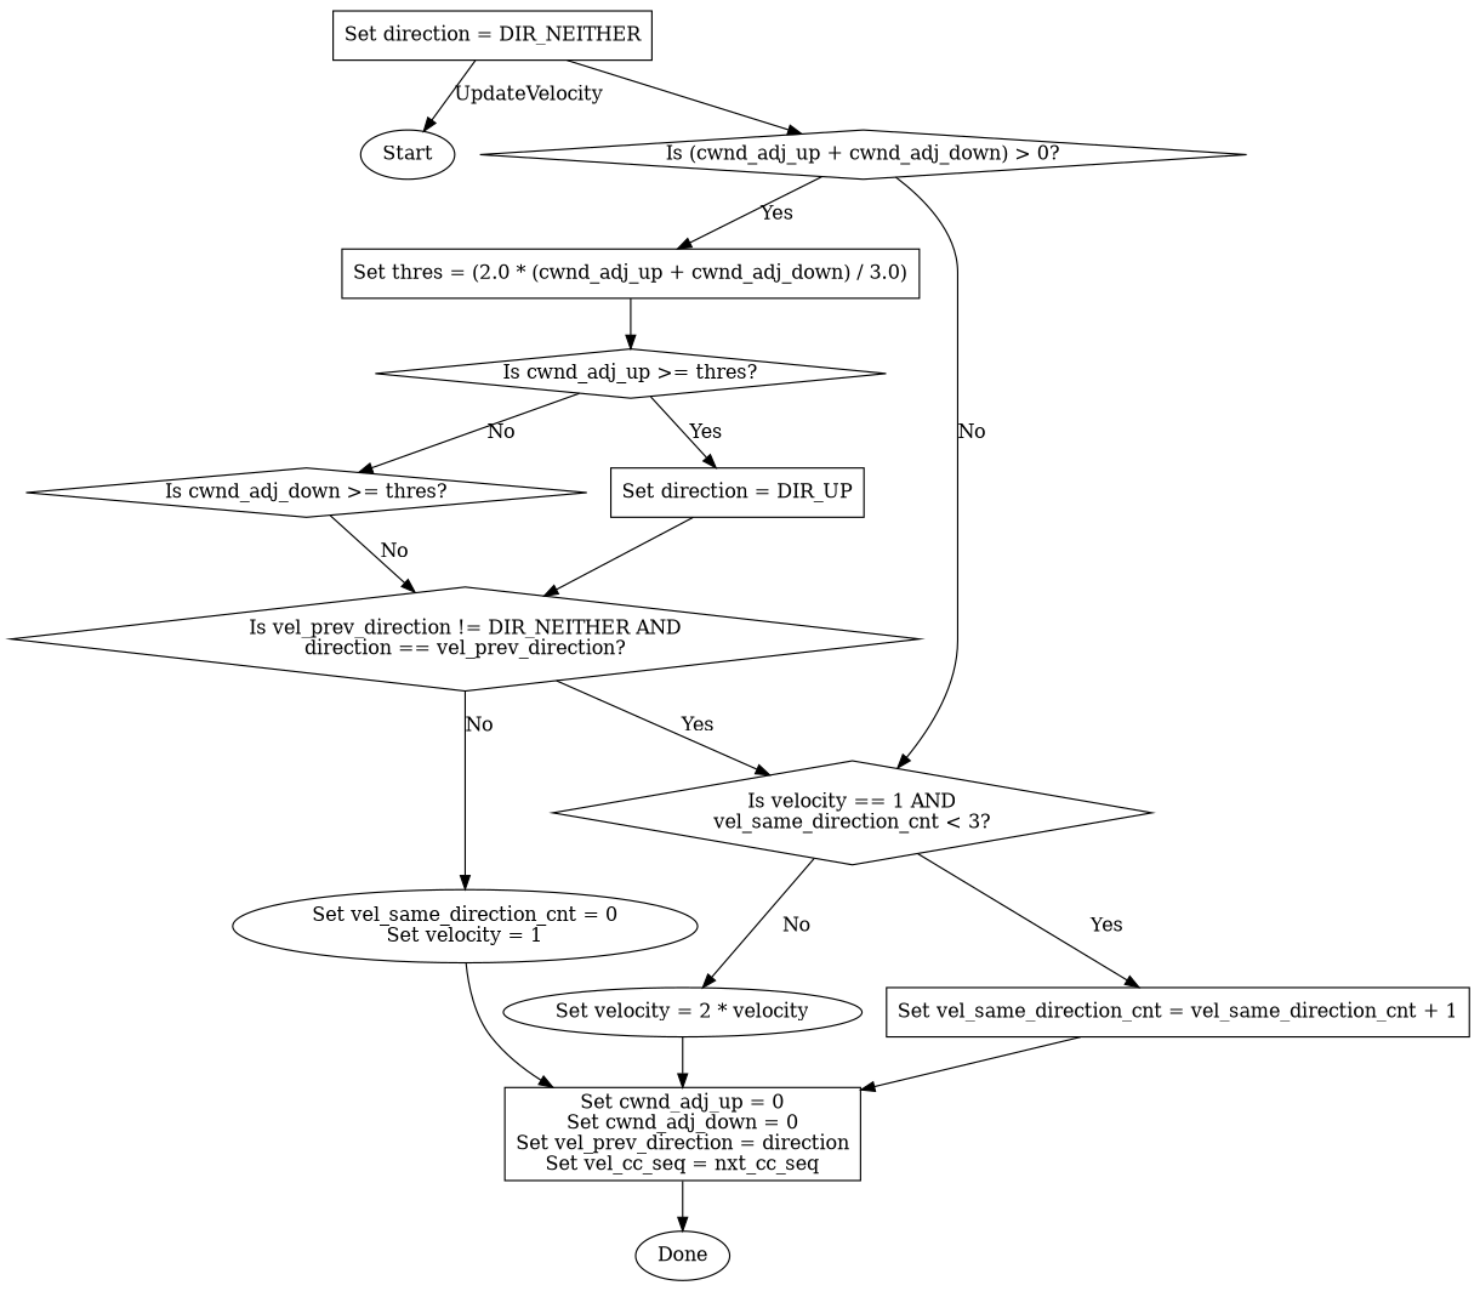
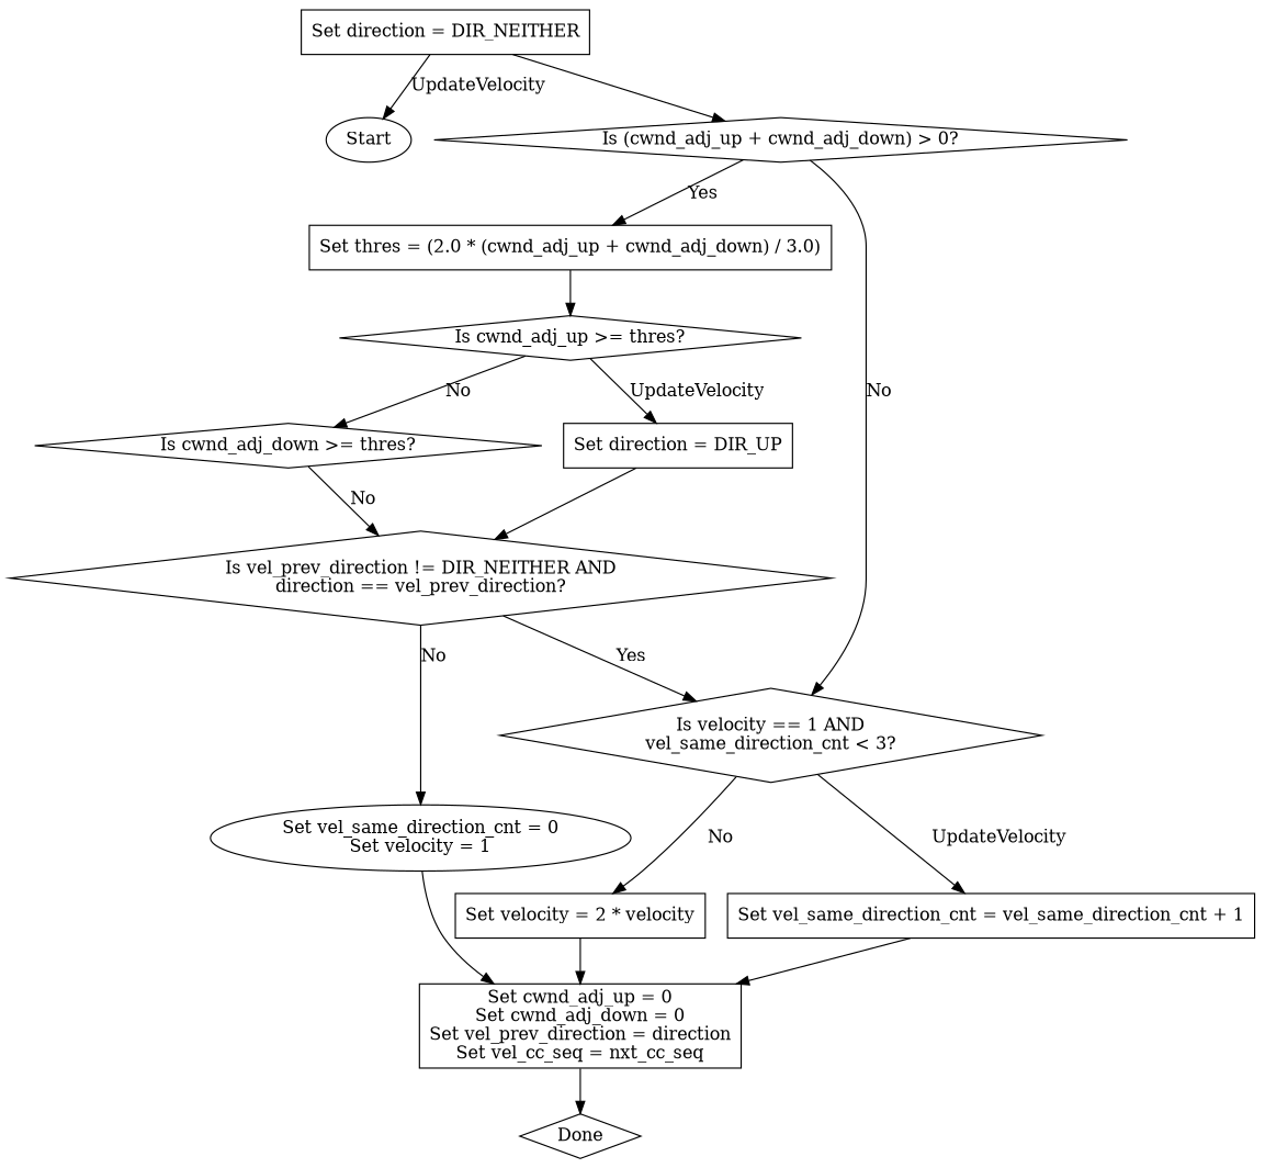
  digraph {
    node [shape=box]
    n1 [label=Start shape=ellipse]
    n2 [label="Set direction = DIR_NEITHER"]
    n3 [label="Is (cwnd_adj_up + cwnd_adj_down) > 0?" shape=diamond]
-   n4 [label=Done shape=ellipse]
+   n4 [label=Done shape=diamond]
    n5 [label="Set thres = (2.0 * (cwnd_adj_up + cwnd_adj_down) / 3.0)"]
    n6 [label="Is velocity == 1 AND\nvel_same_direction_cnt < 3?" shape=diamond]
    n7 [label="Is cwnd_adj_up >= thres?" shape=diamond]
    n8 [label="Set direction = DIR_UP"]
    n9 [label="Is cwnd_adj_down >= thres?" shape=diamond]
    n10 [label="Is vel_prev_direction != DIR_NEITHER AND\ndirection == vel_prev_direction?" shape=diamond]
    n11 [label="Set vel_same_direction_cnt = 0\nSet velocity = 1" shape=ellipse]
    n12 [label="Set vel_same_direction_cnt = vel_same_direction_cnt + 1"]
    n13 [label="Set cwnd_adj_up = 0\nSet cwnd_adj_down = 0\nSet vel_prev_direction = direction\nSet vel_cc_seq = nxt_cc_seq"]
-   n14 [label="Set velocity = 2 * velocity" shape=ellipse]
+   n14 [label="Set velocity = 2 * velocity"]
    n2 -> n1 [label=UpdateVelocity]
    n2 -> n3
    n3 -> n5 [label=Yes]
    n3 -> n6 [label=No]
    n5 -> n7
-   n6 -> n12 [label=Yes]
+   n6 -> n12 [label=UpdateVelocity]
    n6 -> n14 [label=No]
-   n7 -> n8 [label=Yes]
+   n7 -> n8 [label=UpdateVelocity]
    n7 -> n9 [label=No]
    n8 -> n10
    n9 -> n10 [label=No]
    n10 -> n6 [label=Yes]
    n10 -> n11 [label=No]
    n11 -> n13
    n12 -> n13
    n13 -> n4
    n14 -> n13
  }
